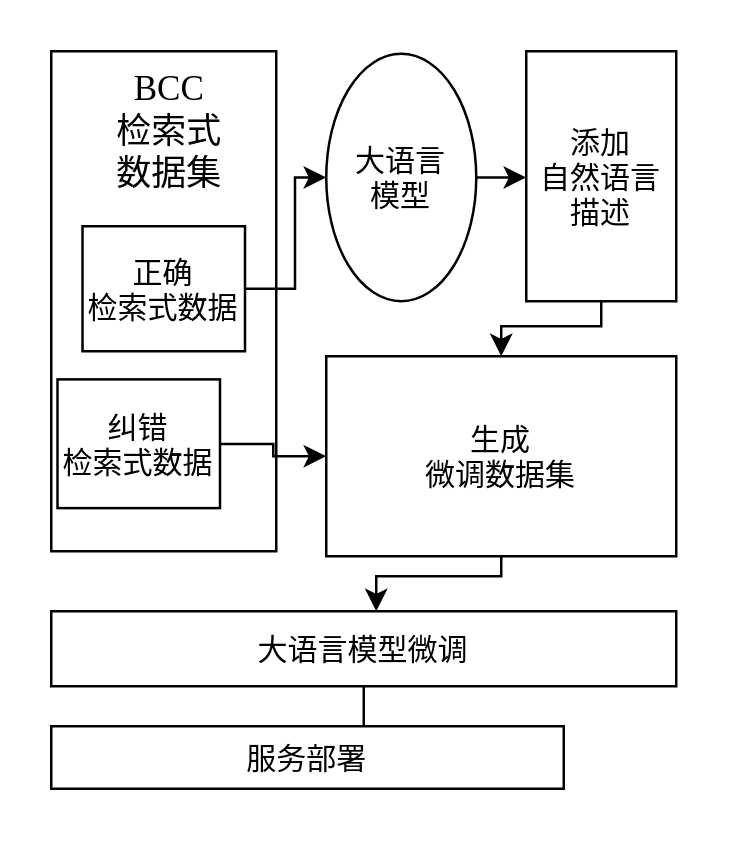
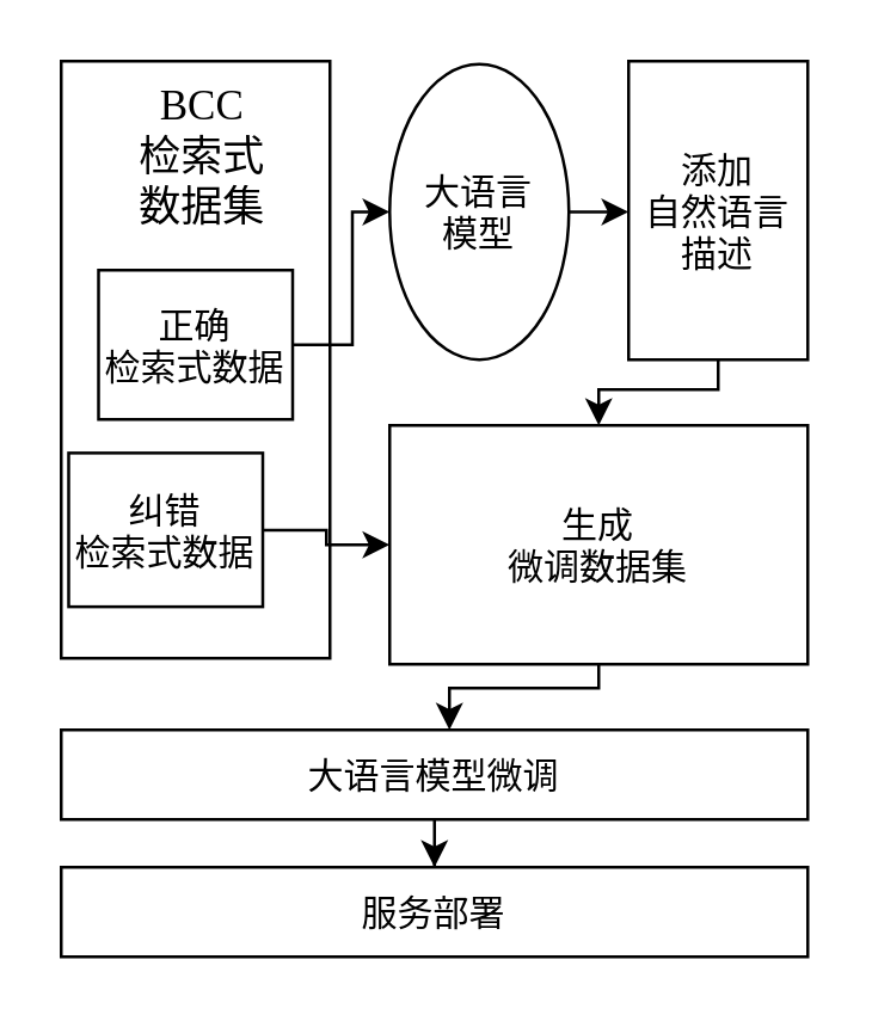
  <mxCell id="0" />
  <mxCell id="1" parent="0" />
  <mxCell id="2" value="" style="rounded=0;fontSize=14;fontFamily=SimSun;" parent="1" vertex="1"><mxGeometry x="20" y="20" width="90" height="200" as="geometry" /></mxCell>
  <mxCell id="3" value="BCC&#10;检索式&#10;数据集" style="rounded=0;fontSize=14;strokeColor=none;fontFamily=SimSun;" parent="1" vertex="1"><mxGeometry x="37.5" y="31" width="60" height="40" as="geometry" /></mxCell>
  <mxCell id="4" value="" style="edgeStyle=orthogonalEdgeStyle;rounded=0;orthogonalLoop=1;jettySize=auto;html=1;fontFamily=SimSun;" parent="1" source="5" target="9" edge="1"><mxGeometry relative="1" as="geometry" /></mxCell>
  <mxCell id="5" value="正确&#10;检索式数据" style="rounded=0;fontFamily=SimSun;" parent="1" vertex="1"><mxGeometry x="32.5" y="90" width="65" height="50" as="geometry" /></mxCell>
  <mxCell id="6" value="" style="edgeStyle=orthogonalEdgeStyle;rounded=0;orthogonalLoop=1;jettySize=auto;html=1;fontFamily=SimSun;" parent="1" source="7" target="13" edge="1"><mxGeometry relative="1" as="geometry" /></mxCell>
  <mxCell id="7" value="纠错&#10;检索式数据" style="rounded=0;fontFamily=SimSun;" parent="1" vertex="1"><mxGeometry x="22.5" y="151.25" width="65" height="51.5" as="geometry" /></mxCell>
  <mxCell id="8" value="" style="edgeStyle=orthogonalEdgeStyle;rounded=0;orthogonalLoop=1;jettySize=auto;html=1;fontFamily=SimSun;" parent="1" source="9" target="11" edge="1"><mxGeometry relative="1" as="geometry" /></mxCell>
  <mxCell id="9" value="大语言&#10;模型" style="ellipse;fontFamily=SimSun;" parent="1" vertex="1"><mxGeometry x="130" y="21" width="60" height="99" as="geometry" /></mxCell>
  <mxCell id="10" value="" style="edgeStyle=orthogonalEdgeStyle;rounded=0;orthogonalLoop=1;jettySize=auto;html=1;fontFamily=SimSun;" parent="1" source="11" target="13" edge="1"><mxGeometry relative="1" as="geometry"><Array as="points"><mxPoint x="240" y="130" /><mxPoint x="200" y="130" /></Array></mxGeometry></mxCell>
  <mxCell id="11" value="添加&#10;自然语言&#10;描述" style="rounded=0;fontFamily=SimSun;" parent="1" vertex="1"><mxGeometry x="210" y="20" width="60" height="100" as="geometry" /></mxCell>
  <mxCell id="12" value="" style="edgeStyle=orthogonalEdgeStyle;rounded=0;orthogonalLoop=1;jettySize=auto;html=1;fontFamily=SimSun;" parent="1" source="13" target="15" edge="1"><mxGeometry relative="1" as="geometry"><Array as="points"><mxPoint x="200" y="230" /><mxPoint x="150" y="230" /></Array></mxGeometry></mxCell>
  <mxCell id="13" value="生成&#10;微调数据集" style="rounded=0;fontFamily=SimSun;" parent="1" vertex="1"><mxGeometry x="130" y="142" width="140" height="80" as="geometry" /></mxCell>
  <mxCell id="14" value="" style="edgeStyle=orthogonalEdgeStyle;rounded=0;orthogonalLoop=1;jettySize=auto;html=1;fontFamily=SimSun;" parent="1" source="15" target="16" edge="1"><mxGeometry relative="1" as="geometry" /></mxCell>
  <mxCell id="15" value="大语言模型微调" style="rounded=0;fontFamily=SimSun;" parent="1" vertex="1"><mxGeometry x="20" y="244" width="250" height="30" as="geometry" /></mxCell>
- <mxCell id="16" value="服务部署" style="rounded=0;fontFamily=SimSun;" parent="1" vertex="1"><mxGeometry x="20" y="290" width="205" height="25" as="geometry" /></mxCell>
+ <mxCell id="16" value="服务部署" style="rounded=0;fontFamily=SimSun;" parent="1" vertex="1"><mxGeometry x="20" y="290" width="250" height="30" as="geometry" /></mxCell>
